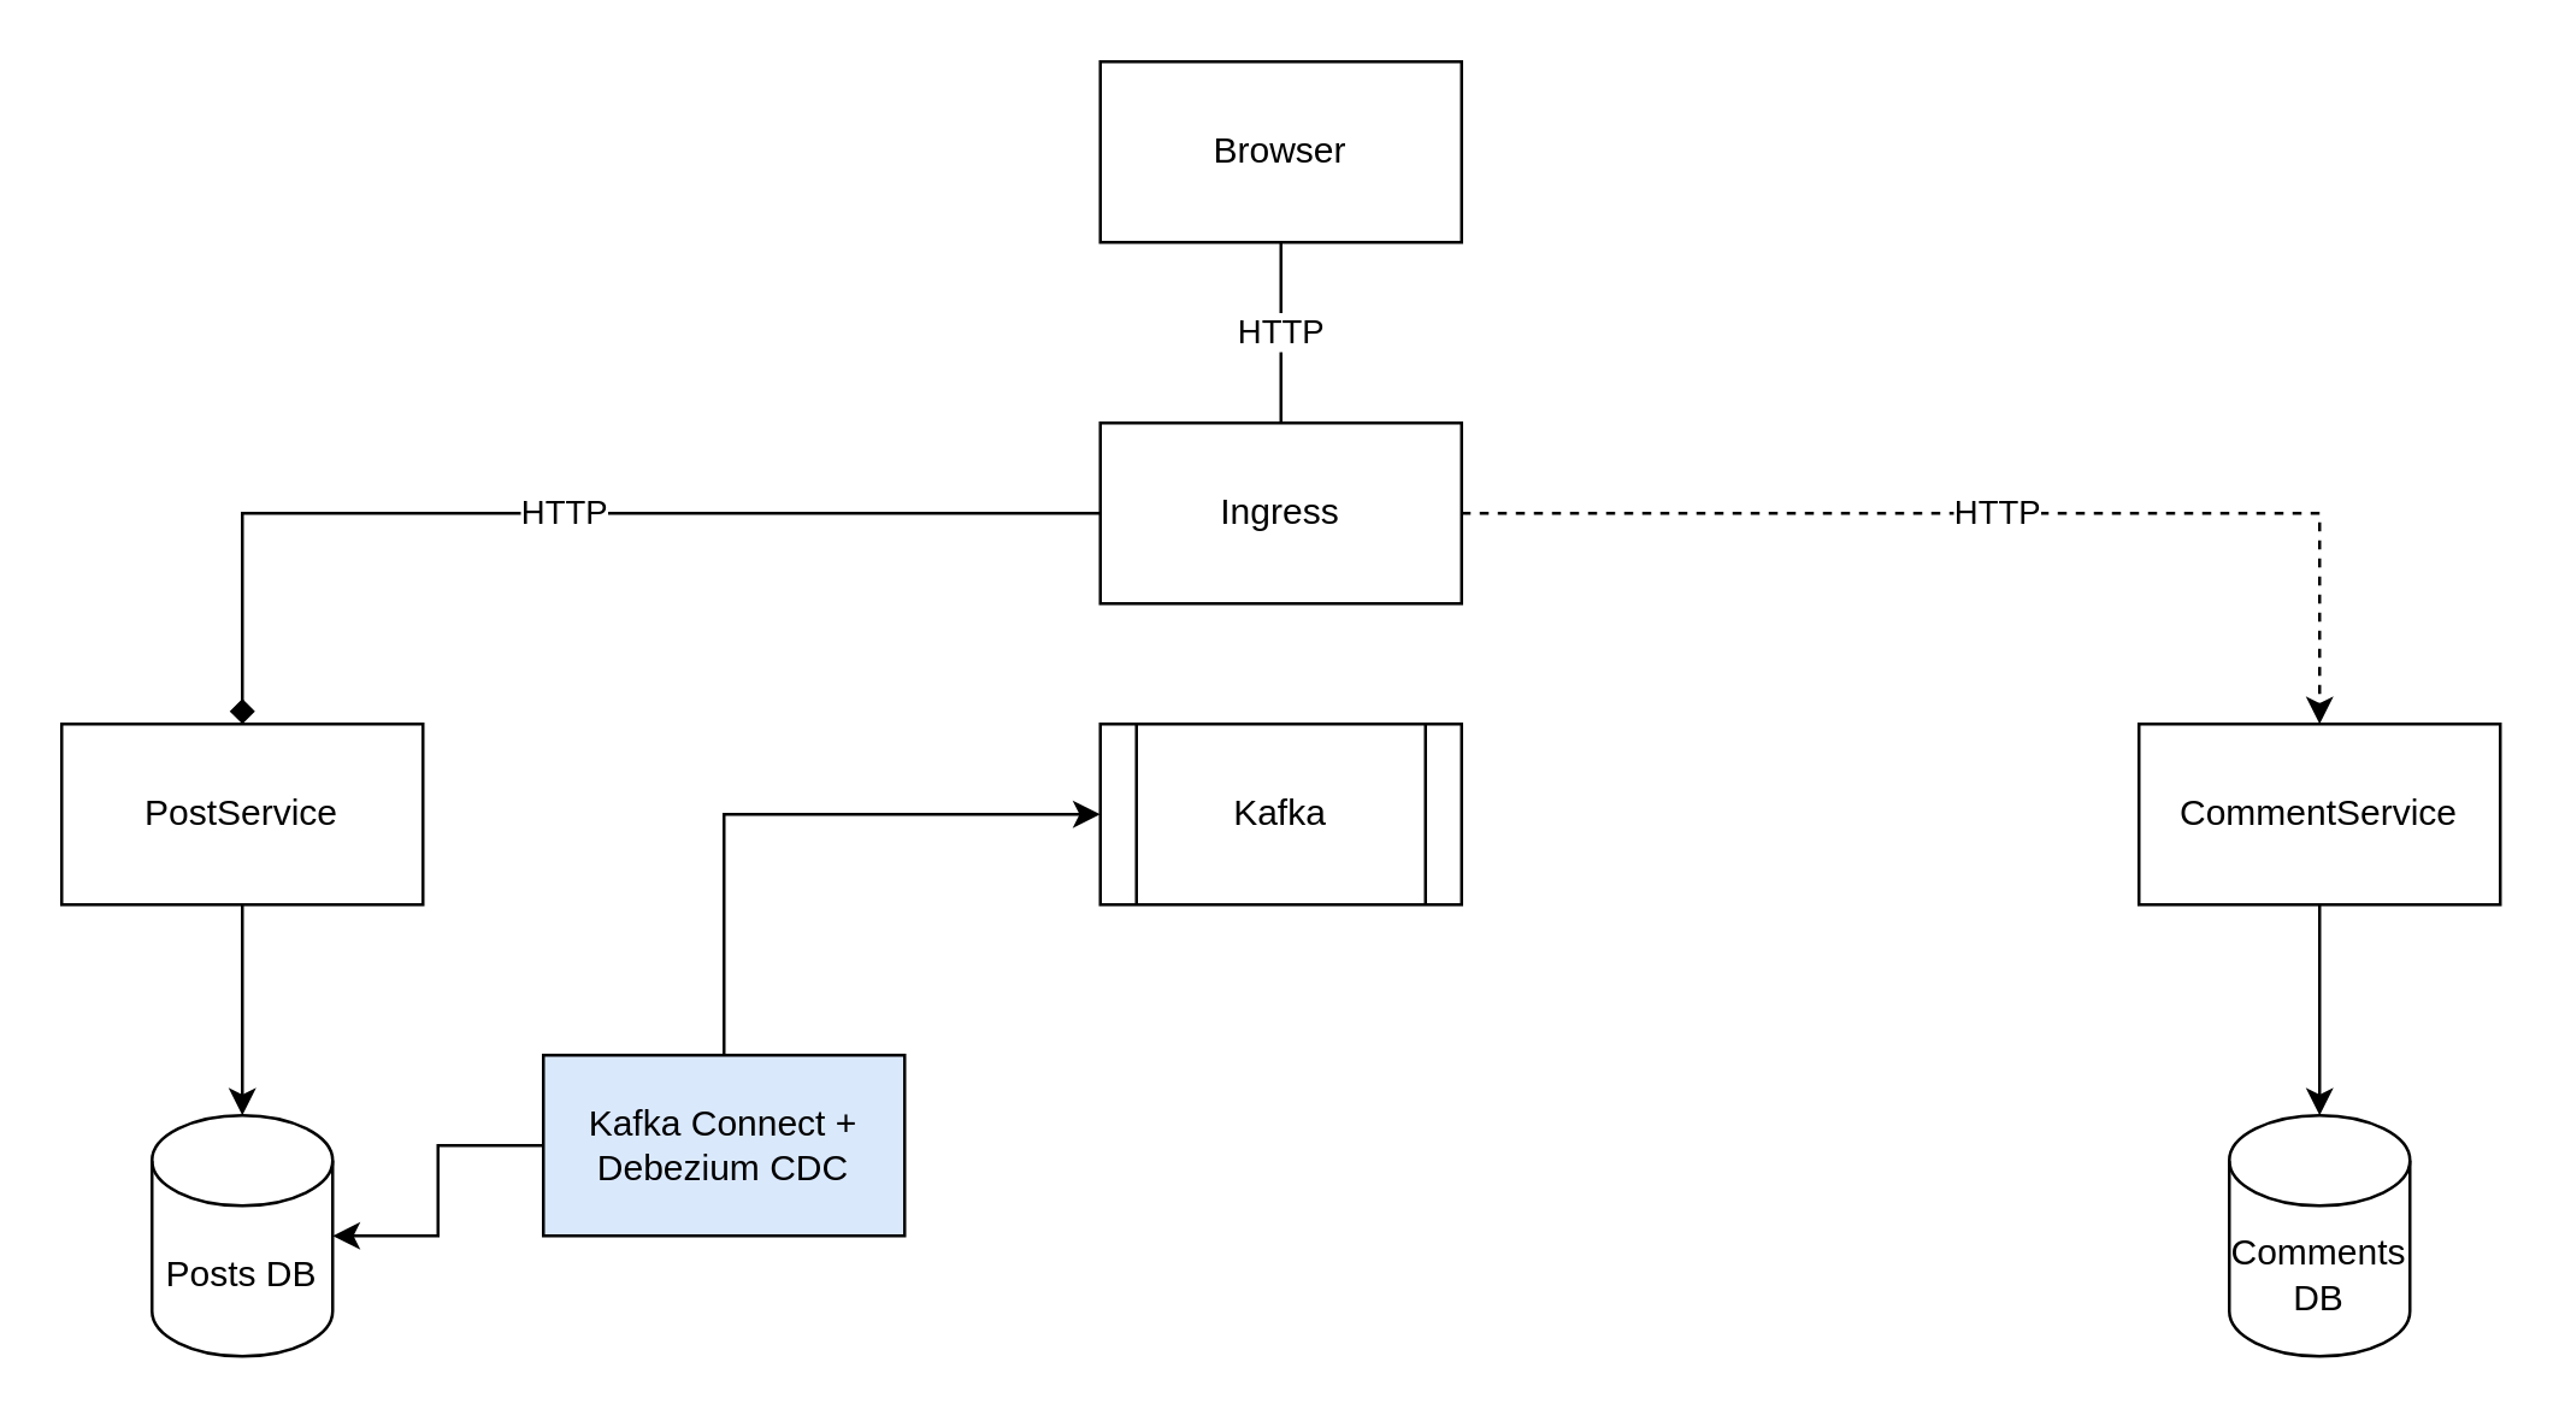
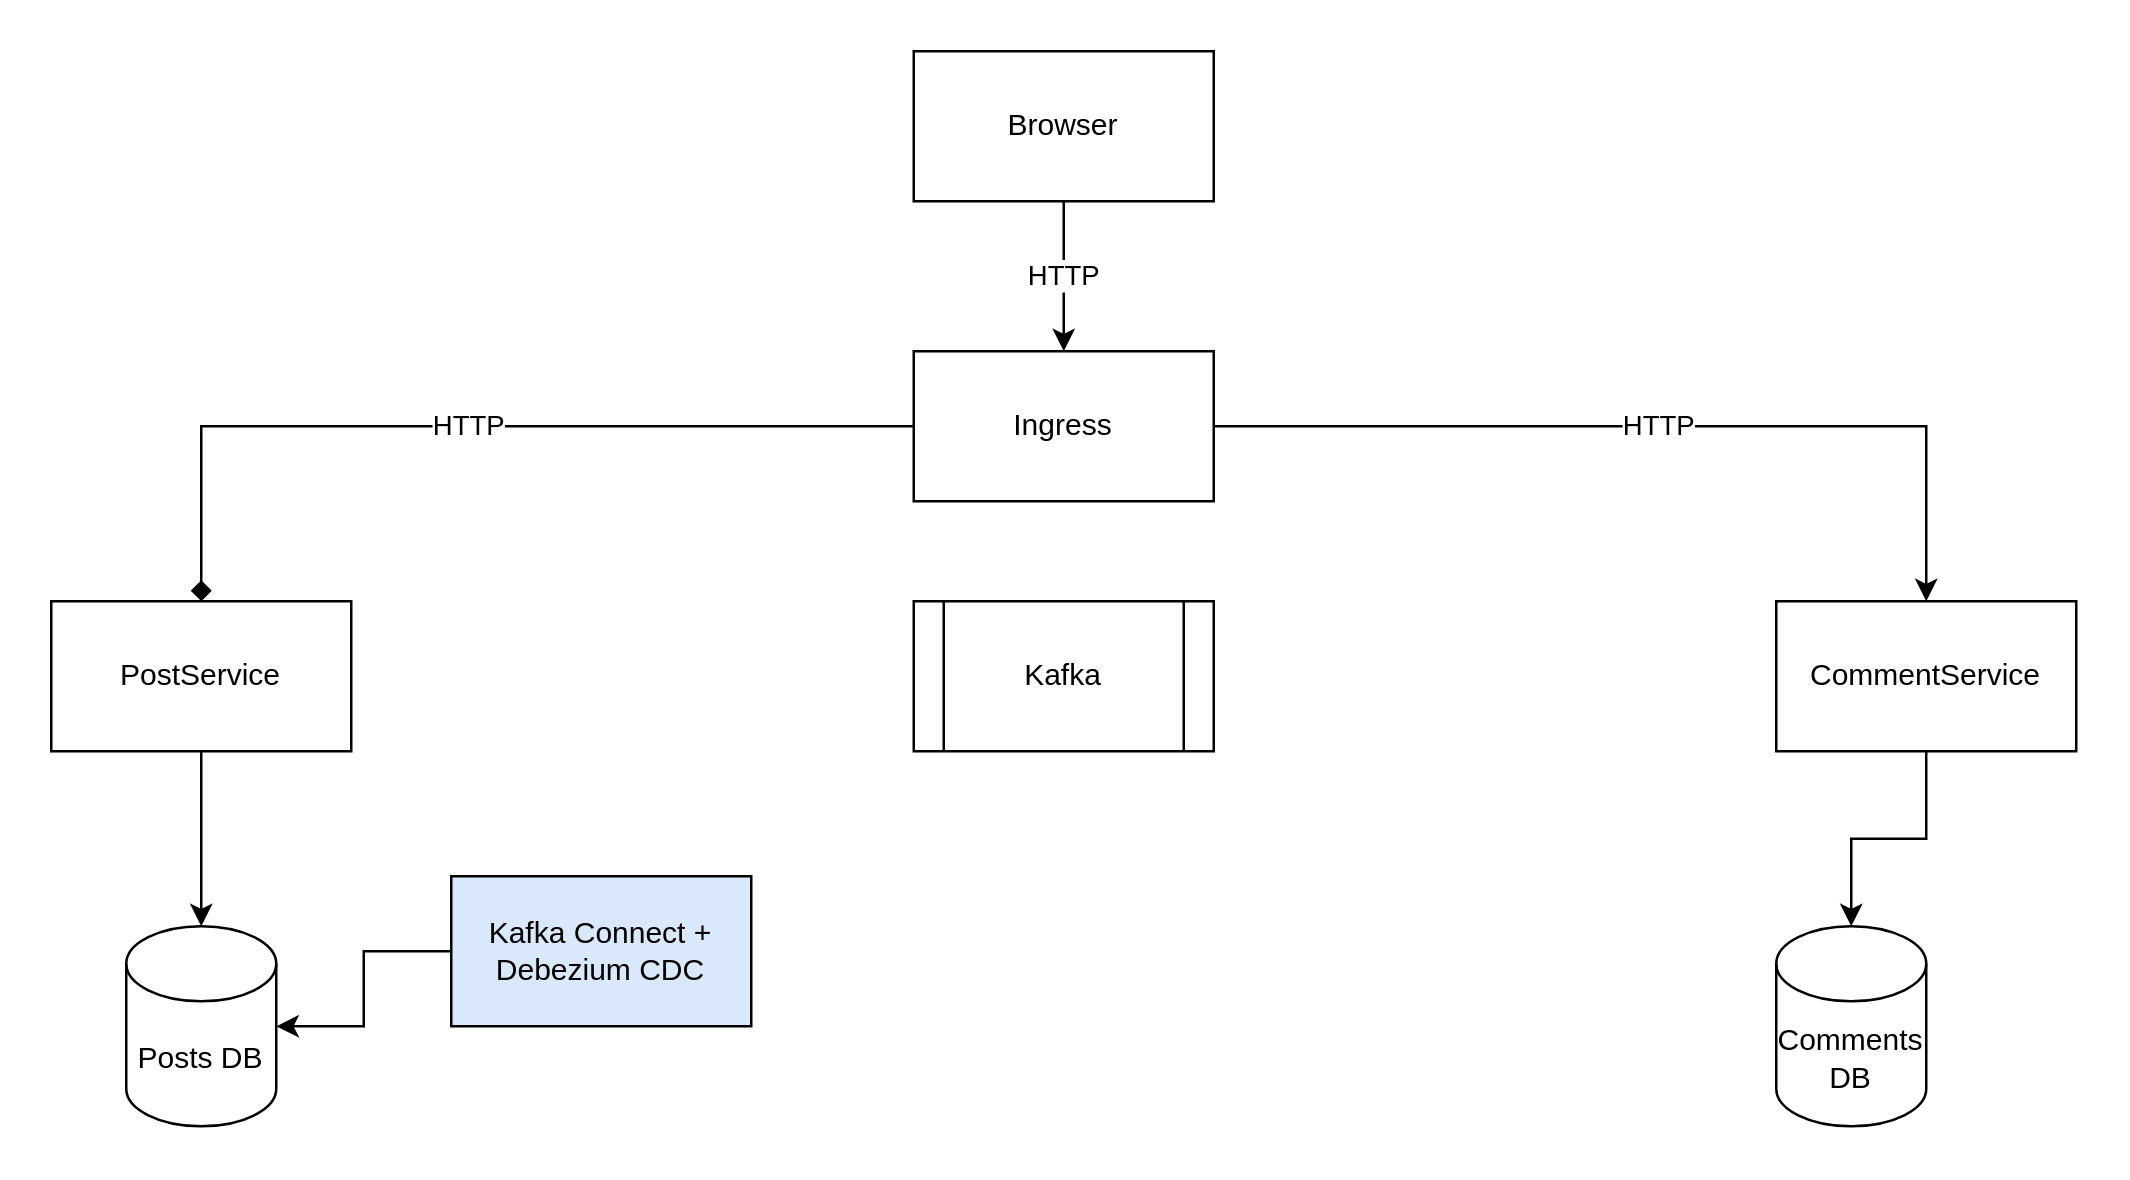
  <mxCell id="0" />
  <mxCell id="1" parent="0" />
- <mxCell id="2" value="HTTP" style="edgeStyle=orthogonalEdgeStyle;rounded=0;orthogonalLoop=1;jettySize=auto;html=1;exitX=0.5;exitY=1;exitDx=0;exitDy=0;entryX=0.5;entryY=0;entryDx=0;entryDy=0;endArrow=none;" edge="1" parent="1" source="3" target="16"><mxGeometry relative="1" as="geometry" /></mxCell>
+ <mxCell id="2" value="HTTP" style="edgeStyle=orthogonalEdgeStyle;rounded=0;orthogonalLoop=1;jettySize=auto;html=1;exitX=0.5;exitY=1;exitDx=0;exitDy=0;entryX=0.5;entryY=0;entryDx=0;entryDy=0;" edge="1" parent="1" source="3" target="16"><mxGeometry relative="1" as="geometry" /></mxCell>
  <mxCell id="3" value="&lt;div&gt;Browser&lt;/div&gt;" style="rounded=0;whiteSpace=wrap;html=1;" vertex="1" parent="1"><mxGeometry x="365" y="20" width="120" height="60" as="geometry" /></mxCell>
  <mxCell id="4" style="edgeStyle=orthogonalEdgeStyle;rounded=0;orthogonalLoop=1;jettySize=auto;html=1;exitX=0.5;exitY=1;exitDx=0;exitDy=0;entryX=0.5;entryY=0;entryDx=0;entryDy=0;entryPerimeter=0;" edge="1" parent="1" source="5" target="8"><mxGeometry relative="1" as="geometry" /></mxCell>
  <mxCell id="5" value="&lt;div&gt;PostService&lt;/div&gt;" style="rounded=0;whiteSpace=wrap;html=1;" vertex="1" parent="1"><mxGeometry x="20" y="240" width="120" height="60" as="geometry" /></mxCell>
  <mxCell id="6" style="edgeStyle=orthogonalEdgeStyle;rounded=0;orthogonalLoop=1;jettySize=auto;html=1;exitX=0.5;exitY=1;exitDx=0;exitDy=0;entryX=0.5;entryY=0;entryDx=0;entryDy=0;entryPerimeter=0;" edge="1" parent="1" source="7" target="9"><mxGeometry relative="1" as="geometry" /></mxCell>
  <mxCell id="7" value="&lt;div&gt;CommentService&lt;/div&gt;" style="rounded=0;whiteSpace=wrap;html=1;" vertex="1" parent="1"><mxGeometry x="710" y="240" width="120" height="60" as="geometry" /></mxCell>
  <mxCell id="8" value="&lt;div&gt;Posts DB&lt;/div&gt;" style="shape=cylinder3;whiteSpace=wrap;html=1;boundedLbl=1;backgroundOutline=1;size=15;" vertex="1" parent="1"><mxGeometry x="50" y="370" width="60" height="80" as="geometry" /></mxCell>
- <mxCell id="9" value="&lt;div&gt;Comments DB&lt;/div&gt;" style="shape=cylinder3;whiteSpace=wrap;html=1;boundedLbl=1;backgroundOutline=1;size=15;" vertex="1" parent="1"><mxGeometry x="740" y="370" width="60" height="80" as="geometry" /></mxCell>
+ <mxCell id="9" value="&lt;div&gt;Comments DB&lt;/div&gt;" style="shape=cylinder3;whiteSpace=wrap;html=1;boundedLbl=1;backgroundOutline=1;size=15;" vertex="1" parent="1"><mxGeometry x="710" y="370" width="60" height="80" as="geometry" /></mxCell>
  <mxCell id="10" value="&lt;div&gt;Kafka&lt;/div&gt;" style="shape=process;whiteSpace=wrap;html=1;backgroundOutline=1;" vertex="1" parent="1"><mxGeometry x="365" y="240" width="120" height="60" as="geometry" /></mxCell>
  <mxCell id="11" style="edgeStyle=orthogonalEdgeStyle;rounded=0;orthogonalLoop=1;jettySize=auto;html=1;exitX=0;exitY=0.5;exitDx=0;exitDy=0;entryX=1;entryY=0.5;entryDx=0;entryDy=0;entryPerimeter=0;" edge="1" parent="1" source="13" target="8"><mxGeometry relative="1" as="geometry" /></mxCell>
- <mxCell id="12" style="edgeStyle=orthogonalEdgeStyle;rounded=0;orthogonalLoop=1;jettySize=auto;html=1;exitX=0.5;exitY=0;exitDx=0;exitDy=0;entryX=0;entryY=0.5;entryDx=0;entryDy=0;" edge="1" parent="1" source="13" target="10"><mxGeometry relative="1" as="geometry" /></mxCell>
  <mxCell id="13" value="Kafka Connect + Debezium CDC" style="rounded=0;whiteSpace=wrap;html=1;fillColor=#dae8fc;" vertex="1" parent="1"><mxGeometry x="180" y="350" width="120" height="60" as="geometry" /></mxCell>
  <mxCell id="14" value="HTTP" style="edgeStyle=orthogonalEdgeStyle;rounded=0;orthogonalLoop=1;jettySize=auto;html=1;exitX=0;exitY=0.5;exitDx=0;exitDy=0;entryX=0.5;entryY=0;entryDx=0;entryDy=0;endArrow=diamond;" edge="1" parent="1" source="16" target="5"><mxGeometry relative="1" as="geometry" /></mxCell>
- <mxCell id="15" value="HTTP" style="edgeStyle=orthogonalEdgeStyle;rounded=0;orthogonalLoop=1;jettySize=auto;html=1;exitX=1;exitY=0.5;exitDx=0;exitDy=0;dashed=1;" edge="1" parent="1" source="16" target="7"><mxGeometry relative="1" as="geometry" /></mxCell>
+ <mxCell id="15" value="HTTP" style="edgeStyle=orthogonalEdgeStyle;rounded=0;orthogonalLoop=1;jettySize=auto;html=1;exitX=1;exitY=0.5;exitDx=0;exitDy=0;" edge="1" parent="1" source="16" target="7"><mxGeometry relative="1" as="geometry" /></mxCell>
  <mxCell id="16" value="&lt;div&gt;Ingress&lt;/div&gt;" style="rounded=0;whiteSpace=wrap;html=1;" vertex="1" parent="1"><mxGeometry x="365" y="140" width="120" height="60" as="geometry" /></mxCell>
